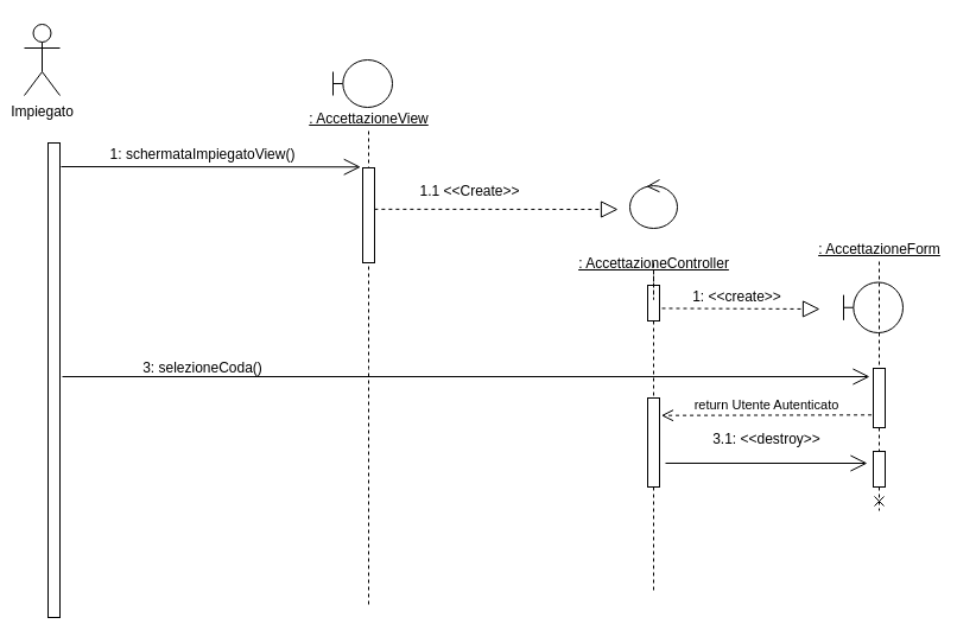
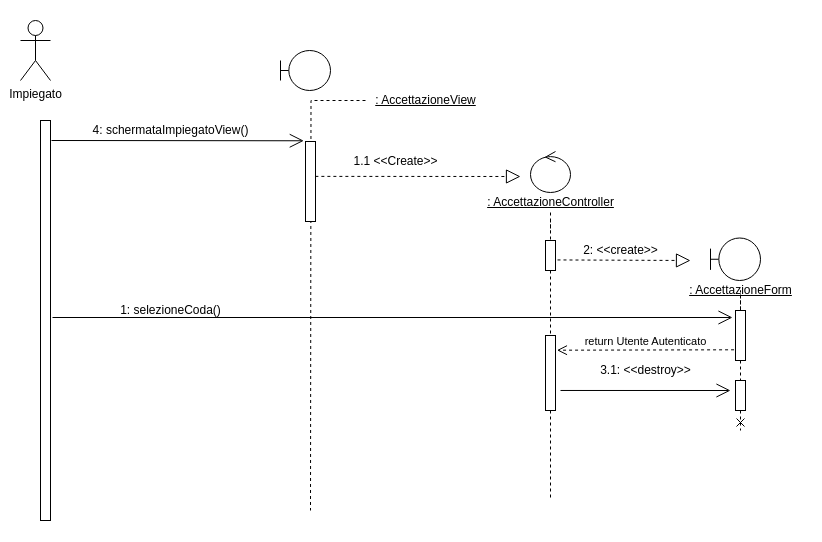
  <mxCell id="0" />
  <mxCell id="1" parent="0" />
  <mxCell id="2" value="Impiegato" style="shape=umlActor;verticalLabelPosition=bottom;verticalAlign=top;html=1;" vertex="1" parent="1"><mxGeometry x="20" y="20" width="30" height="60" as="geometry" /></mxCell>
  <mxCell id="3" value="" style="html=1;points=[];perimeter=orthogonalPerimeter;" vertex="1" parent="1"><mxGeometry x="40" y="120" width="10" height="400" as="geometry" /></mxCell>
  <mxCell id="4" value="" style="shape=umlBoundary;whiteSpace=wrap;html=1;" vertex="1" parent="1"><mxGeometry x="280" y="50" width="50" height="40" as="geometry" /></mxCell>
  <mxCell id="5" value="" style="edgeStyle=orthogonalEdgeStyle;rounded=0;orthogonalLoop=1;jettySize=auto;html=1;dashed=1;endArrow=none;endFill=0;" edge="1" parent="1" source="6"><mxGeometry relative="1" as="geometry"><mxPoint x="310" y="510" as="targetPoint" /></mxGeometry></mxCell>
- <mxCell id="6" value="&lt;u&gt;: AccettazioneView&lt;/u&gt;" style="text;html=1;align=center;verticalAlign=middle;resizable=0;points=[];autosize=1;" vertex="1" parent="1"><mxGeometry x="250" y="90" width="120" height="20" as="geometry" /></mxCell>
+ <mxCell id="6" value="&lt;u&gt;: AccettazioneView&lt;/u&gt;" style="text;html=1;align=center;verticalAlign=middle;resizable=0;points=[];autosize=1;" vertex="1" parent="1"><mxGeometry x="365" y="90" width="120" height="20" as="geometry" /></mxCell>
  <mxCell id="7" value="" style="endArrow=open;endFill=1;endSize=12;html=1;entryX=-0.171;entryY=-0.009;entryDx=0;entryDy=0;entryPerimeter=0;" edge="1" parent="1" target="8"><mxGeometry width="160" relative="1" as="geometry"><mxPoint x="51" y="140" as="sourcePoint" /><mxPoint x="163" y="151" as="targetPoint" /></mxGeometry></mxCell>
  <mxCell id="8" value="" style="html=1;points=[];perimeter=orthogonalPerimeter;" vertex="1" parent="1"><mxGeometry x="305" y="141" width="10" height="80" as="geometry" /></mxCell>
- <mxCell id="9" value="1: schermataImpiegatoView()" style="text;html=1;align=center;verticalAlign=middle;resizable=0;points=[];autosize=1;" vertex="1" parent="1"><mxGeometry x="80" y="120" width="180" height="20" as="geometry" /></mxCell>
+ <mxCell id="9" value="4: schermataImpiegatoView()" style="text;html=1;align=center;verticalAlign=middle;resizable=0;points=[];autosize=1;" vertex="1" parent="1"><mxGeometry x="80" y="120" width="180" height="20" as="geometry" /></mxCell>
  <mxCell id="10" value="" style="endArrow=block;dashed=1;endFill=0;endSize=12;html=1;exitX=0.986;exitY=0.436;exitDx=0;exitDy=0;exitPerimeter=0;" edge="1" parent="1" source="8"><mxGeometry width="160" relative="1" as="geometry"><mxPoint x="170" y="251" as="sourcePoint" /><mxPoint x="520" y="176" as="targetPoint" /></mxGeometry></mxCell>
  <mxCell id="11" value="" style="ellipse;shape=umlControl;whiteSpace=wrap;html=1;" vertex="1" parent="1"><mxGeometry x="530" y="151" width="40" height="41" as="geometry" /></mxCell>
  <mxCell id="12" value="1.1 &amp;lt;&amp;lt;Create&amp;gt;&amp;gt;" style="text;html=1;align=center;verticalAlign=middle;resizable=0;points=[];autosize=1;" vertex="1" parent="1"><mxGeometry x="345" y="151" width="100" height="20" as="geometry" /></mxCell>
  <mxCell id="13" value="" style="edgeStyle=orthogonalEdgeStyle;rounded=0;orthogonalLoop=1;jettySize=auto;html=1;dashed=1;endArrow=none;endFill=0;" edge="1" parent="1" source="15" target="27"><mxGeometry relative="1" as="geometry"><mxPoint x="550" y="350" as="targetPoint" /></mxGeometry></mxCell>
- <mxCell id="14" value="&lt;u&gt;: AccettazioneController&lt;/u&gt;" style="text;html=1;align=center;verticalAlign=middle;resizable=0;points=[];autosize=1;" vertex="1" parent="1"><mxGeometry x="480" y="212" width="140" height="20" as="geometry" /></mxCell>
+ <mxCell id="14" value="&lt;u&gt;: AccettazioneController&lt;/u&gt;" style="text;html=1;align=center;verticalAlign=middle;resizable=0;points=[];autosize=1;" vertex="1" parent="1"><mxGeometry x="480" y="192" width="140" height="20" as="geometry" /></mxCell>
  <mxCell id="15" value="" style="html=1;points=[];perimeter=orthogonalPerimeter;" vertex="1" parent="1"><mxGeometry x="545" y="240" width="10" height="30" as="geometry" /></mxCell>
  <mxCell id="16" value="" style="edgeStyle=orthogonalEdgeStyle;rounded=0;orthogonalLoop=1;jettySize=auto;html=1;dashed=1;endArrow=none;endFill=0;" edge="1" parent="1" source="14" target="15"><mxGeometry relative="1" as="geometry"><mxPoint x="550" y="212" as="sourcePoint" /><mxPoint x="550" y="500" as="targetPoint" /></mxGeometry></mxCell>
  <mxCell id="17" value="" style="endArrow=block;dashed=1;endFill=0;endSize=12;html=1;exitX=1.2;exitY=0.648;exitDx=0;exitDy=0;exitPerimeter=0;" edge="1" parent="1" source="15"><mxGeometry width="160" relative="1" as="geometry"><mxPoint x="570" y="260" as="sourcePoint" /><mxPoint x="690" y="260" as="targetPoint" /></mxGeometry></mxCell>
- <mxCell id="18" value="1: &amp;lt;&amp;lt;create&amp;gt;&amp;gt;" style="text;html=1;align=center;verticalAlign=middle;resizable=0;points=[];autosize=1;" vertex="1" parent="1"><mxGeometry x="575" y="240" width="90" height="20" as="geometry" /></mxCell>
+ <mxCell id="18" value="2: &amp;lt;&amp;lt;create&amp;gt;&amp;gt;" style="text;html=1;align=center;verticalAlign=middle;resizable=0;points=[];autosize=1;" vertex="1" parent="1"><mxGeometry x="575" y="240" width="90" height="20" as="geometry" /></mxCell>
  <mxCell id="19" value="" style="shape=umlBoundary;whiteSpace=wrap;html=1;" vertex="1" parent="1"><mxGeometry x="710" y="237.5" width="50" height="42.5" as="geometry" /></mxCell>
  <mxCell id="20" value="" style="edgeStyle=orthogonalEdgeStyle;rounded=0;orthogonalLoop=1;jettySize=auto;html=1;dashed=1;endArrow=none;endFill=0;" edge="1" parent="1" source="21" target="23"><mxGeometry relative="1" as="geometry" /></mxCell>
- <mxCell id="21" value="&lt;div&gt;&lt;u&gt;: AccettazioneForm&lt;/u&gt;&lt;/div&gt;" style="text;html=1;align=center;verticalAlign=middle;resizable=0;points=[];autosize=1;" vertex="1" parent="1"><mxGeometry x="680" y="200" width="120" height="20" as="geometry" /></mxCell>
+ <mxCell id="21" value="&lt;div&gt;&lt;u&gt;: AccettazioneForm&lt;/u&gt;&lt;/div&gt;" style="text;html=1;align=center;verticalAlign=middle;resizable=0;points=[];autosize=1;" vertex="1" parent="1"><mxGeometry x="680" y="280" width="120" height="20" as="geometry" /></mxCell>
  <mxCell id="22" style="edgeStyle=orthogonalEdgeStyle;rounded=0;orthogonalLoop=1;jettySize=auto;html=1;dashed=1;endArrow=none;endFill=0;entryX=0.486;entryY=0.01;entryDx=0;entryDy=0;entryPerimeter=0;" edge="1" parent="1" source="23" target="29"><mxGeometry relative="1" as="geometry"><mxPoint x="740" y="460" as="targetPoint" /></mxGeometry></mxCell>
  <mxCell id="23" value="" style="html=1;points=[];perimeter=orthogonalPerimeter;" vertex="1" parent="1"><mxGeometry x="735" y="310" width="10" height="50" as="geometry" /></mxCell>
  <mxCell id="24" value="" style="endArrow=open;endFill=1;endSize=12;html=1;" edge="1" parent="1"><mxGeometry width="160" relative="1" as="geometry"><mxPoint x="52" y="317" as="sourcePoint" /><mxPoint x="732" y="317" as="targetPoint" /></mxGeometry></mxCell>
- <mxCell id="25" value="3: selezioneCoda()" style="text;html=1;align=center;verticalAlign=middle;resizable=0;points=[];autosize=1;" vertex="1" parent="1"><mxGeometry x="110" y="300" width="120" height="20" as="geometry" /></mxCell>
+ <mxCell id="25" value="1: selezioneCoda()" style="text;html=1;align=center;verticalAlign=middle;resizable=0;points=[];autosize=1;" vertex="1" parent="1"><mxGeometry x="110" y="300" width="120" height="20" as="geometry" /></mxCell>
  <mxCell id="26" style="edgeStyle=orthogonalEdgeStyle;rounded=0;orthogonalLoop=1;jettySize=auto;html=1;dashed=1;endArrow=none;endFill=0;" edge="1" parent="1" source="27"><mxGeometry relative="1" as="geometry"><mxPoint x="550" y="500" as="targetPoint" /></mxGeometry></mxCell>
  <mxCell id="27" value="" style="html=1;points=[];perimeter=orthogonalPerimeter;" vertex="1" parent="1"><mxGeometry x="545" y="335" width="10" height="75" as="geometry" /></mxCell>
  <mxCell id="28" style="edgeStyle=orthogonalEdgeStyle;rounded=0;orthogonalLoop=1;jettySize=auto;html=1;dashed=1;endArrow=cross;endFill=0;" edge="1" parent="1" source="29"><mxGeometry relative="1" as="geometry"><mxPoint x="740" y="430" as="targetPoint" /></mxGeometry></mxCell>
  <mxCell id="29" value="" style="html=1;points=[];perimeter=orthogonalPerimeter;" vertex="1" parent="1"><mxGeometry x="735" y="380" width="10" height="30" as="geometry" /></mxCell>
  <mxCell id="30" value="return Utente Autenticato" style="html=1;verticalAlign=bottom;endArrow=open;dashed=1;endSize=8;exitX=-0.143;exitY=0.786;exitDx=0;exitDy=0;exitPerimeter=0;entryX=1.143;entryY=0.196;entryDx=0;entryDy=0;entryPerimeter=0;" edge="1" parent="1" source="23" target="27"><mxGeometry relative="1" as="geometry"><mxPoint x="735" y="370" as="sourcePoint" /><mxPoint x="560" y="350" as="targetPoint" /><Array as="points" /></mxGeometry></mxCell>
  <mxCell id="31" value="" style="endArrow=open;endFill=1;endSize=12;html=1;exitX=1.5;exitY=0.733;exitDx=0;exitDy=0;exitPerimeter=0;" edge="1" parent="1" source="27"><mxGeometry width="160" relative="1" as="geometry"><mxPoint x="610" y="390" as="sourcePoint" /><mxPoint x="730" y="390" as="targetPoint" /></mxGeometry></mxCell>
  <mxCell id="32" value="3.1: &amp;lt;&amp;lt;destroy&amp;gt;&amp;gt;" style="text;html=1;align=center;verticalAlign=middle;resizable=0;points=[];autosize=1;" vertex="1" parent="1"><mxGeometry x="590" y="360" width="110" height="20" as="geometry" /></mxCell>
